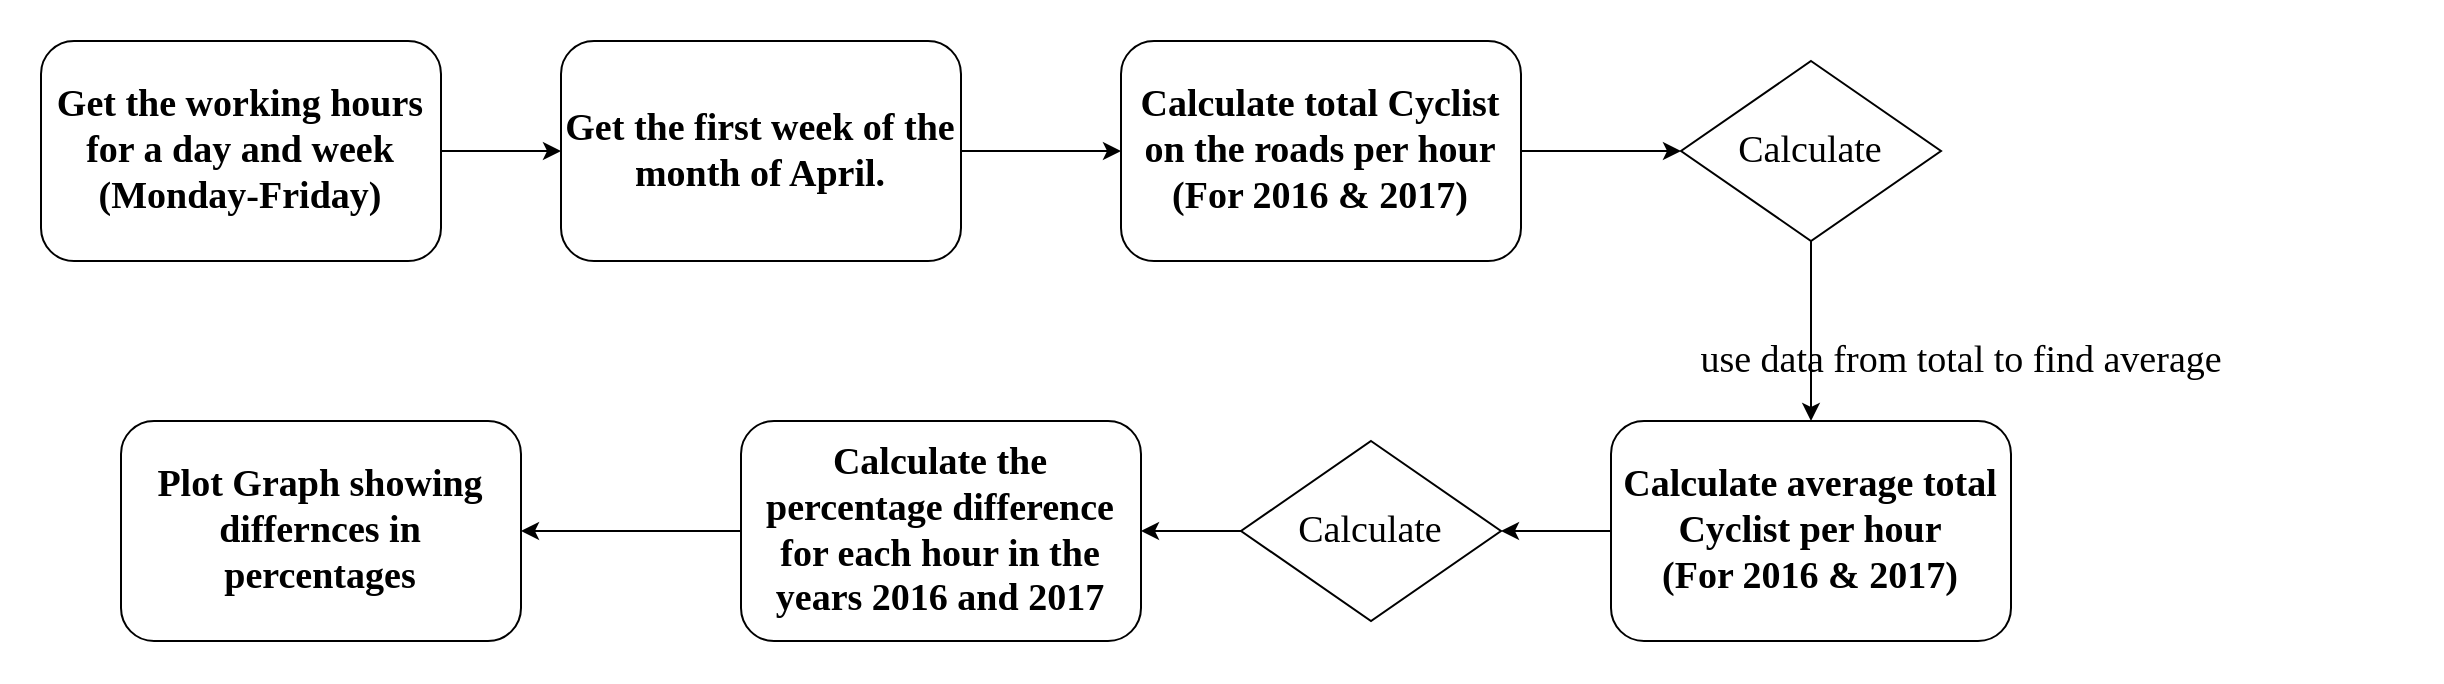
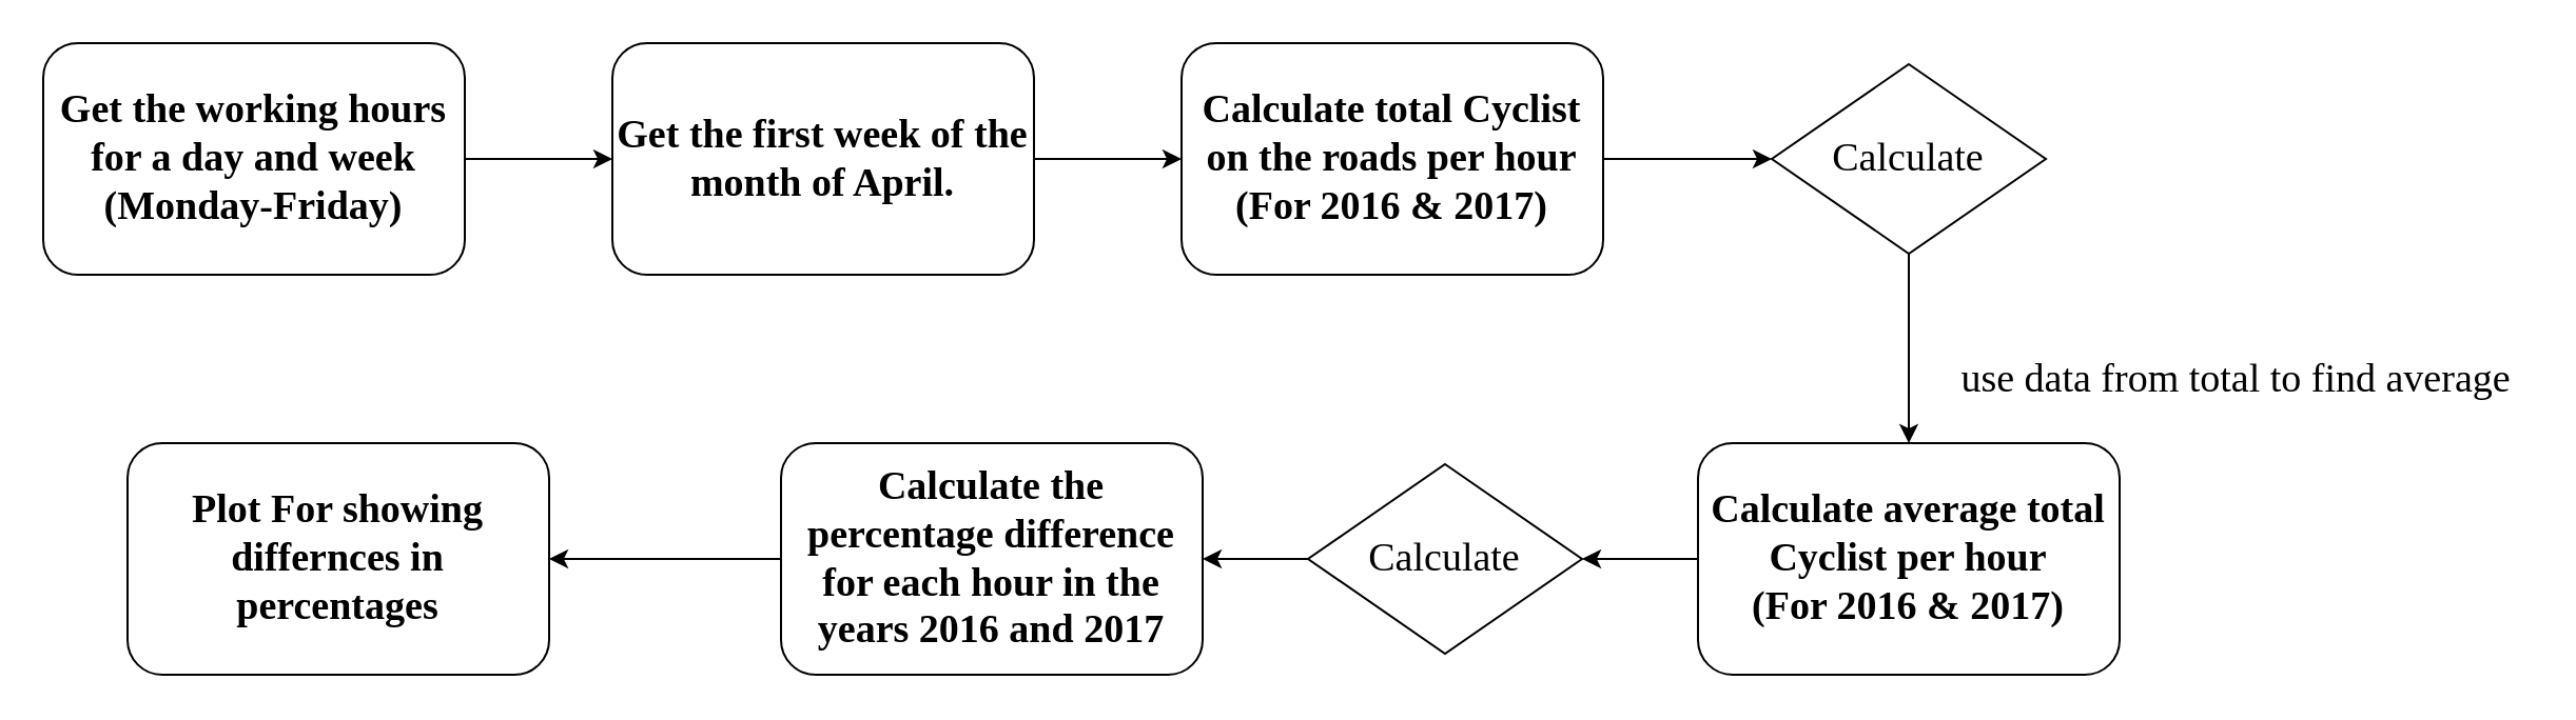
  <mxCell id="0" />
  <mxCell id="1" parent="0" />
  <mxCell id="2" style="edgeStyle=orthogonalEdgeStyle;rounded=0;orthogonalLoop=1;jettySize=auto;html=1;exitX=1;exitY=0.5;exitDx=0;exitDy=0;entryX=0;entryY=0.5;entryDx=0;entryDy=0;fontFamily=Times New Roman;fontSize=19;" edge="1" parent="1" source="3" target="10"><mxGeometry relative="1" as="geometry" /></mxCell>
  <mxCell id="3" value="&lt;b&gt;&lt;font face=&quot;Times New Roman&quot; style=&quot;font-size: 19px&quot;&gt;Calculate total Cyclist on the roads per hour (For 2016 &amp;amp; 2017)&lt;/font&gt;&lt;/b&gt;" style="rounded=1;whiteSpace=wrap;html=1;" parent="1" vertex="1"><mxGeometry x="560" y="20" width="200" height="110" as="geometry" /></mxCell>
  <mxCell id="4" style="edgeStyle=orthogonalEdgeStyle;rounded=0;orthogonalLoop=1;jettySize=auto;html=1;exitX=0;exitY=0.5;exitDx=0;exitDy=0;entryX=1;entryY=0.5;entryDx=0;entryDy=0;fontFamily=Times New Roman;fontSize=19;" edge="1" parent="1" source="5" target="12"><mxGeometry relative="1" as="geometry" /></mxCell>
  <mxCell id="5" value="&lt;b&gt;&lt;font face=&quot;Times New Roman&quot; style=&quot;font-size: 19px&quot;&gt;Calculate average total Cyclist per hour&lt;br&gt;(For 2016 &amp;amp; 2017)&lt;/font&gt;&lt;/b&gt;" style="rounded=1;whiteSpace=wrap;html=1;" vertex="1" parent="1"><mxGeometry x="805" y="210" width="200" height="110" as="geometry" /></mxCell>
  <mxCell id="6" style="edgeStyle=orthogonalEdgeStyle;rounded=0;orthogonalLoop=1;jettySize=auto;html=1;exitX=0;exitY=0.5;exitDx=0;exitDy=0;entryX=1;entryY=0.5;entryDx=0;entryDy=0;fontFamily=Times New Roman;fontSize=19;" edge="1" parent="1" source="7" target="8"><mxGeometry relative="1" as="geometry" /></mxCell>
  <mxCell id="7" value="&lt;b&gt;&lt;font face=&quot;Times New Roman&quot; style=&quot;font-size: 19px&quot;&gt;Calculate the percentage difference for each hour in the years 2016 and 2017&lt;/font&gt;&lt;/b&gt;" style="rounded=1;whiteSpace=wrap;html=1;" vertex="1" parent="1"><mxGeometry x="370" y="210" width="200" height="110" as="geometry" /></mxCell>
- <mxCell id="8" value="&lt;b&gt;&lt;font face=&quot;Times New Roman&quot; style=&quot;font-size: 19px&quot;&gt;Plot Graph showing differnces in percentages&lt;/font&gt;&lt;/b&gt;" style="rounded=1;whiteSpace=wrap;html=1;" vertex="1" parent="1"><mxGeometry x="60" y="210" width="200" height="110" as="geometry" /></mxCell>
+ <mxCell id="8" value="&lt;b&gt;&lt;font face=&quot;Times New Roman&quot; style=&quot;font-size: 19px&quot;&gt;Plot For showing differnces in percentages&lt;/font&gt;&lt;/b&gt;" style="rounded=1;whiteSpace=wrap;html=1;" vertex="1" parent="1"><mxGeometry x="60" y="210" width="200" height="110" as="geometry" /></mxCell>
  <mxCell id="9" style="edgeStyle=orthogonalEdgeStyle;rounded=0;orthogonalLoop=1;jettySize=auto;html=1;exitX=0.5;exitY=1;exitDx=0;exitDy=0;fontFamily=Times New Roman;fontSize=19;entryX=0.5;entryY=0;entryDx=0;entryDy=0;" edge="1" parent="1" source="10" target="5"><mxGeometry relative="1" as="geometry"><mxPoint x="906" y="180" as="targetPoint" /></mxGeometry></mxCell>
  <mxCell id="10" value="Calculate" style="rhombus;whiteSpace=wrap;html=1;fontFamily=Times New Roman;fontSize=19;" vertex="1" parent="1"><mxGeometry x="840" y="30" width="130" height="90" as="geometry" /></mxCell>
  <mxCell id="11" style="edgeStyle=orthogonalEdgeStyle;rounded=0;orthogonalLoop=1;jettySize=auto;html=1;exitX=0;exitY=0.5;exitDx=0;exitDy=0;entryX=1;entryY=0.5;entryDx=0;entryDy=0;fontFamily=Times New Roman;fontSize=19;" edge="1" parent="1" source="12" target="7"><mxGeometry relative="1" as="geometry" /></mxCell>
  <mxCell id="12" value="Calculate" style="rhombus;whiteSpace=wrap;html=1;fontFamily=Times New Roman;fontSize=19;" vertex="1" parent="1"><mxGeometry x="620" y="220" width="130" height="90" as="geometry" /></mxCell>
- <mxCell id="13" value="use data from total to find average" style="text;html=1;align=center;verticalAlign=middle;resizable=0;points=[];autosize=1;strokeColor=none;fillColor=none;fontSize=19;fontFamily=Times New Roman;" vertex="1" parent="1"><mxGeometry x="840" y="165" width="280" height="30" as="geometry" /></mxCell>
+ <mxCell id="13" value="use data from total to find average" style="text;html=1;align=center;verticalAlign=middle;resizable=0;points=[];autosize=1;strokeColor=none;fillColor=none;fontSize=19;fontFamily=Times New Roman;" vertex="1" parent="1"><mxGeometry x="920" y="165" width="280" height="30" as="geometry" /></mxCell>
  <mxCell id="14" style="edgeStyle=orthogonalEdgeStyle;rounded=0;orthogonalLoop=1;jettySize=auto;html=1;exitX=1;exitY=0.5;exitDx=0;exitDy=0;entryX=0;entryY=0.5;entryDx=0;entryDy=0;fontFamily=Times New Roman;fontSize=19;" edge="1" parent="1" source="15" target="17"><mxGeometry relative="1" as="geometry" /></mxCell>
  <mxCell id="15" value="&lt;font face=&quot;Times New Roman&quot;&gt;&lt;span style=&quot;font-size: 19px&quot;&gt;&lt;b&gt;Get the working hours for a day and week (Monday-Friday)&lt;/b&gt;&lt;/span&gt;&lt;/font&gt;" style="rounded=1;whiteSpace=wrap;html=1;" vertex="1" parent="1"><mxGeometry x="20" y="20" width="200" height="110" as="geometry" /></mxCell>
  <mxCell id="16" style="edgeStyle=orthogonalEdgeStyle;rounded=0;orthogonalLoop=1;jettySize=auto;html=1;exitX=1;exitY=0.5;exitDx=0;exitDy=0;entryX=0;entryY=0.5;entryDx=0;entryDy=0;fontFamily=Times New Roman;fontSize=19;" edge="1" parent="1" source="17" target="3"><mxGeometry relative="1" as="geometry" /></mxCell>
- <mxCell id="17" value="&lt;b&gt;&lt;font face=&quot;Times New Roman&quot; style=&quot;font-size: 19px&quot;&gt;Get the first week of the month of April.&lt;/font&gt;&lt;/b&gt;" style="rounded=1;whiteSpace=wrap;html=1;" vertex="1" parent="1"><mxGeometry x="280" y="20" width="200" height="110" as="geometry" /></mxCell>
+ <mxCell id="17" value="&lt;b&gt;&lt;font face=&quot;Times New Roman&quot; style=&quot;font-size: 19px&quot;&gt;Get the first week of the month of April.&lt;/font&gt;&lt;/b&gt;" style="rounded=1;whiteSpace=wrap;html=1;" vertex="1" parent="1"><mxGeometry x="290" y="20" width="200" height="110" as="geometry" /></mxCell>
